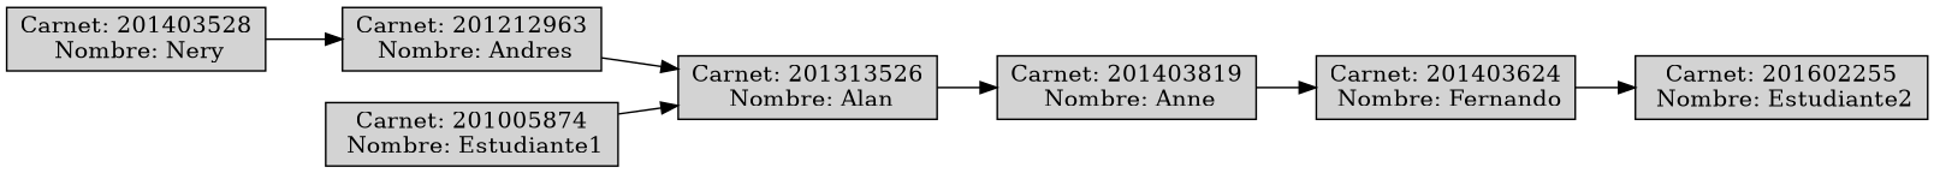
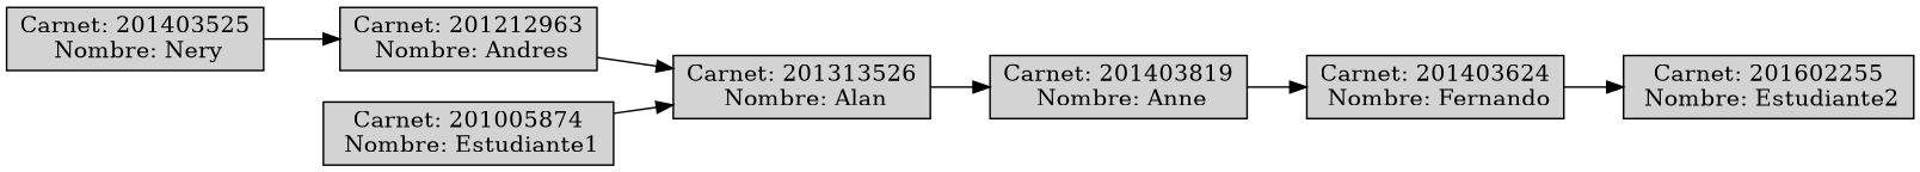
  digraph {
    rankdir=LR
    node [shape=record style=filled]
-   n1 [label="Carnet: 201403528\n Nombre: Nery"]
+   n1 [label="Carnet: 201403525\n Nombre: Nery"]
    n2 [label="Carnet: 201212963\n Nombre: Andres"]
    n3 [label="Carnet: 201313526\n Nombre: Alan"]
    n4 [label="Carnet: 201005874\n Nombre: Estudiante1"]
    n5 [label="Carnet: 201403819\n Nombre: Anne"]
    n6 [label="Carnet: 201403624\n Nombre: Fernando"]
    n7 [label="Carnet: 201602255\n Nombre: Estudiante2"]
    n1 -> n2
    n2 -> n3
    n3 -> n5
    n4 -> n3
    n5 -> n6
    n6 -> n7
  }
